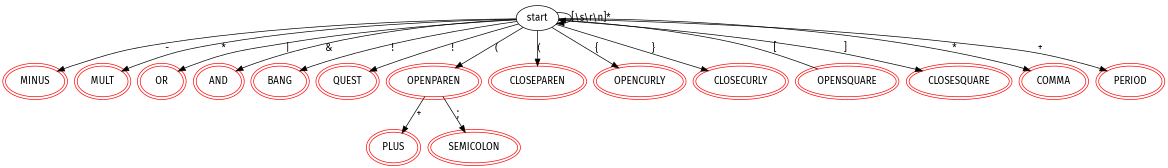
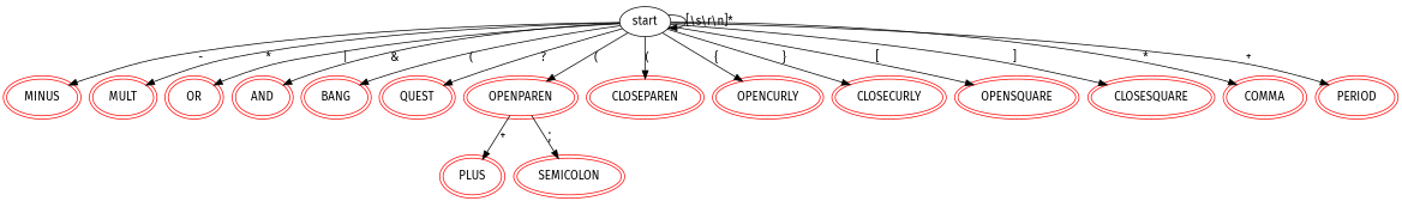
  digraph {
    fontname="Fira Sans"
    node [fontname="Fira Sans" color=red peripheries=2]
    edge [fontname="Fira Sans"]
    start [color="" peripheries=""]
    MINUS
    MULT
    OR
    AND
    BANG
    QUEST
    OPENPAREN
    CLOSEPAREN
    OPENCURLY
    CLOSECURLY
    OPENSQUARE
    CLOSESQUARE
    COMMA
    PERIOD
    PLUS
    SEMICOLON
    start -> start [label="[\\s\\r\\n]*"]
    start -> MINUS [label="-"]
    start -> MULT [label="*"]
    start -> OR [label="|"]
    start -> AND [label="&"]
-   start -> BANG [label="!"]
-   start -> QUEST [label="!"]
+   start -> BANG [label="("]
+   start -> QUEST [label="?"]
    start -> OPENPAREN [label="("]
    start -> CLOSEPAREN [label="("]
    start -> OPENCURLY [label="{"]
    start -> CLOSECURLY [label="}"]
-   OPENSQUARE -> start [label="["]
+   start -> OPENSQUARE [label="["]
    start -> CLOSESQUARE [label="]"]
    start -> COMMA [label="*"]
    start -> PERIOD [label="+"]
    OPENPAREN -> PLUS [label="+"]
    OPENPAREN -> SEMICOLON [label=";"]
  }
